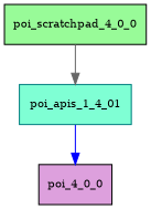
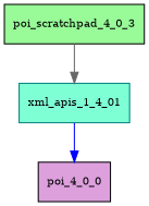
  digraph {
    node [color=black fontsize=10.0 shape=box style=filled]
-   poi_scratchpad_4_0_0 [fillcolor=palegreen]
-   xml_apis_1_4_01 [color=teal fillcolor=aquamarine label=poi_apis_1_4_01]
+   poi_scratchpad_4_0_0 [fillcolor=palegreen label=poi_scratchpad_4_0_3]
+   xml_apis_1_4_01 [color=teal fillcolor=aquamarine]
    poi_4_0_0 [fillcolor=plum]
    poi_scratchpad_4_0_0 -> xml_apis_1_4_01 [color=gray40]
    xml_apis_1_4_01 -> poi_4_0_0 [color=blue]
  }
